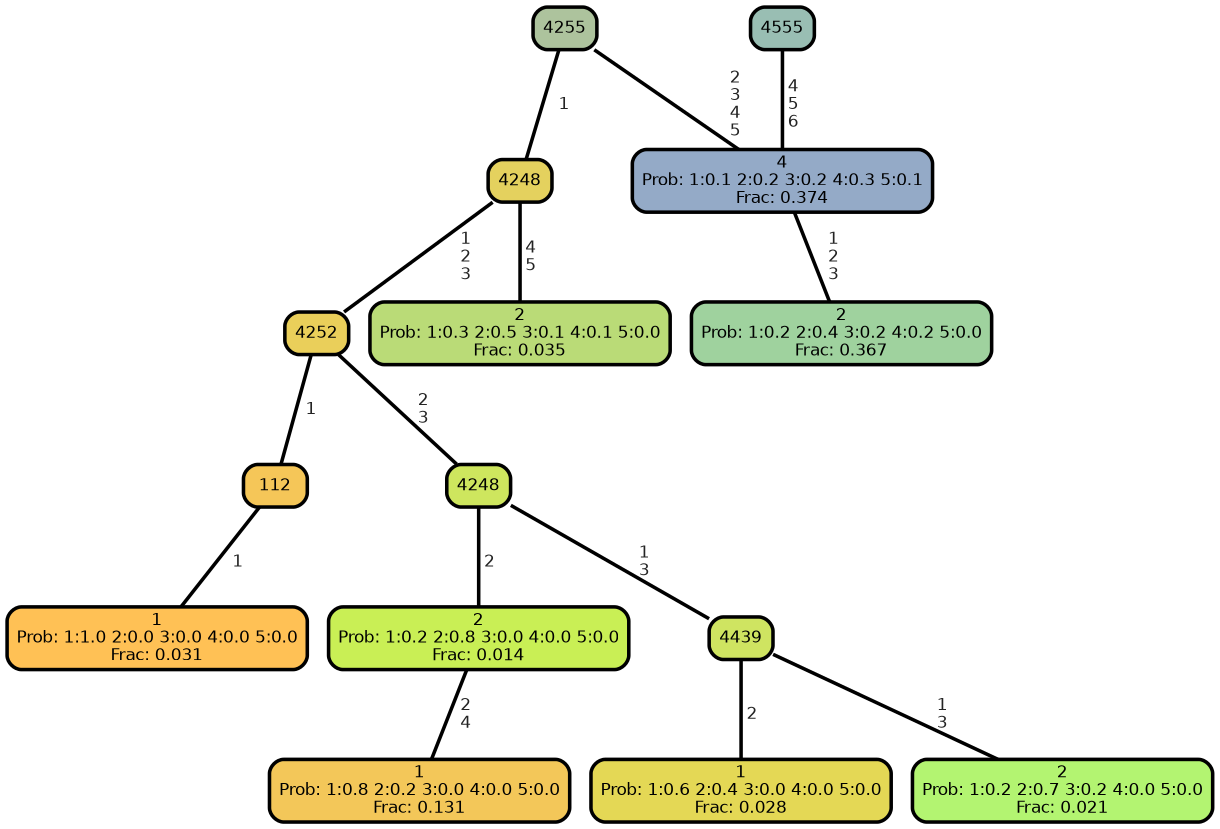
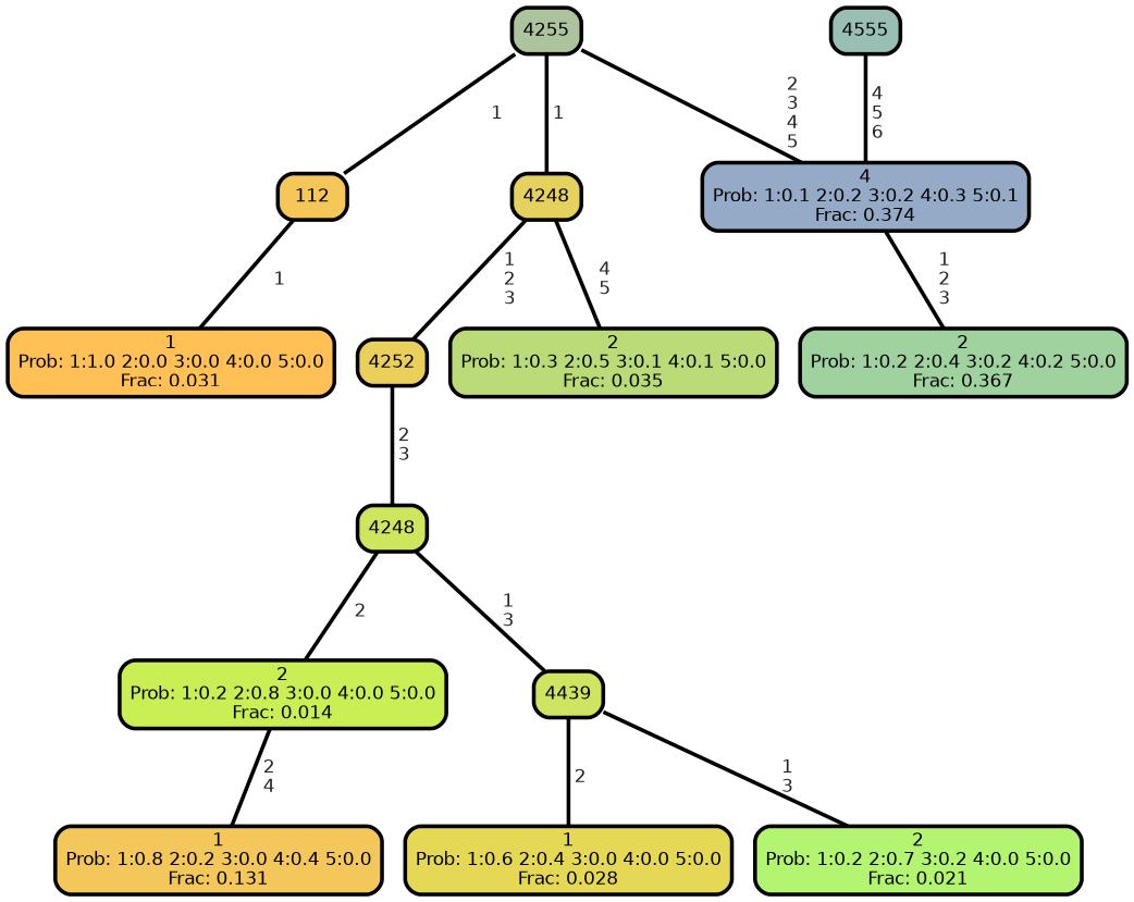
  graph {
    ranksep="0 equally"
    splines=straight
    node [color=black fontcolor=black fontname=helvetica penwidth=3 shape=box style="filled, rounded"]
    edge [color=black fontcolor=grey14 fontname=helvetica fontweight=bold penwidth=3]
    n1 [fillcolor="#ffc155" label="1\nProb: 1:1.0 2:0.0 3:0.0 4:0.0 5:0.0\nFrac: 0.031"]
    n2 [fillcolor="#f5c658" label=112]
-   n3 [fillcolor="#f3c759" label="1\nProb: 1:0.8 2:0.2 3:0.0 4:0.0 5:0.0\nFrac: 0.131"]
+   n3 [fillcolor="#f3c759" label="1\nProb: 1:0.8 2:0.2 3:0.0 4:0.4 5:0.0\nFrac: 0.131"]
    n4 [fillcolor="#eacf5a" label=4252]
    n5 [fillcolor="#cee65e" label=4248]
    n6 [fillcolor="#c9ef55" label="2\nProb: 1:0.2 2:0.8 3:0.0 4:0.0 5:0.0\nFrac: 0.014"]
    n7 [fillcolor="#cfe461" label=4439]
    n8 [fillcolor="#e4d855" label="1\nProb: 1:0.6 2:0.4 3:0.0 4:0.0 5:0.0\nFrac: 0.028"]
    n9 [fillcolor="#b3f471" label="2\nProb: 1:0.2 2:0.7 3:0.2 4:0.0 5:0.0\nFrac: 0.021"]
    n10 [fillcolor="#e4d15e" label=4248]
    n11 [fillcolor="#badb77" label="2\nProb: 1:0.3 2:0.5 3:0.1 4:0.1 5:0.0\nFrac: 0.035"]
    n12 [fillcolor="#adc39d" label=4255]
    n13 [fillcolor="#94aac7" label="4\nProb: 1:0.1 2:0.2 3:0.2 4:0.3 5:0.1\nFrac: 0.374"]
    n14 [fillcolor="#99beb3" label=4555]
    n15 [fillcolor="#9fd29e" label="2\nProb: 1:0.2 2:0.4 3:0.2 4:0.2 5:0.0\nFrac: 0.367"]
    subgraph sub_1 {
      rank=same
    }
    n2 -- n1 [label=" 1"]
-   n4 -- n2 [label=" 1"]
+   n12 -- n2 [label=" 1"]
    n4 -- n5 [label=" 2\n 3"]
    n5 -- n6 [label=" 2"]
    n5 -- n7 [label=" 1\n 3"]
    n6 -- n3 [label=" 2\n 4"]
    n7 -- n8 [label=" 2"]
    n7 -- n9 [label=" 1\n 3"]
    n10 -- n4 [label=" 1\n 2\n 3"]
    n10 -- n11 [label=" 4\n 5"]
    n12 -- n10 [label=" 1"]
    n12 -- n13 [label=" 2\n 3\n 4\n 5"]
    n13 -- n15 [label=" 1\n 2\n 3"]
    n14 -- n13 [label=" 4\n 5\n 6"]
  }
